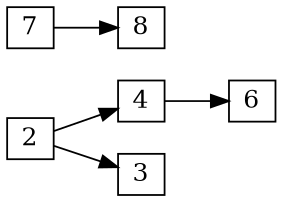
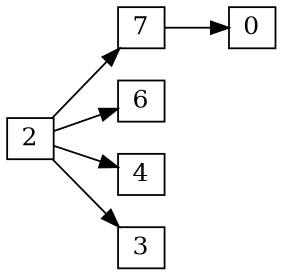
  digraph {
    bgcolor=white
    rankdir=LR
    node [shape=box]
    n1 [height=0.1 label=2 width=0.1]
    n2 [height=0.1 label=7 width=0.1]
    n3 [height=0.1 label=6 width=0.1]
    n4 [height=0.1 label=4 width=0.1]
    n5 [height=0.1 label=3 width=0.1]
-   n6 [height=0.1 label=8 width=0.1]
-   n4 -> n3
+   n6 [height=0.1 label=0 width=0.1]
+   n1 -> n2
+   n1 -> n3
    n1 -> n4
    n1 -> n5
    n2 -> n6
  }
